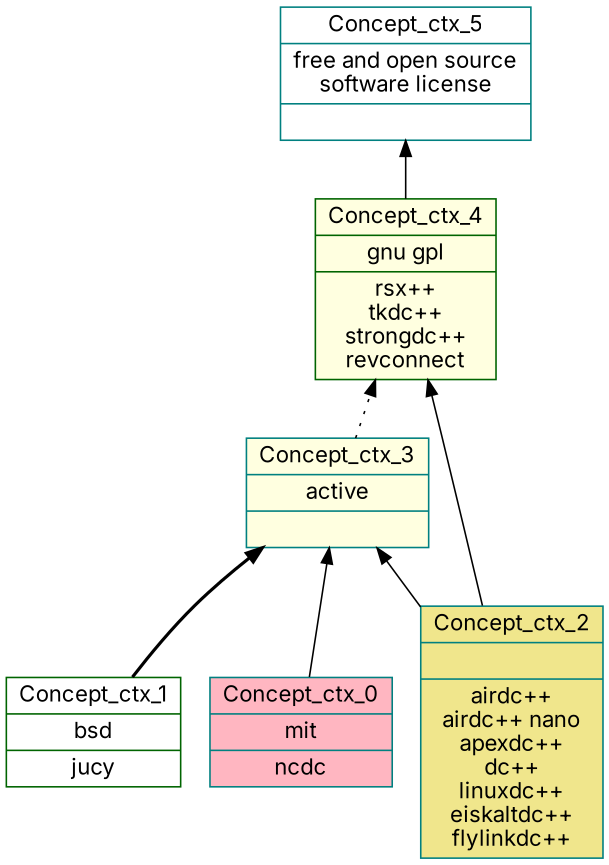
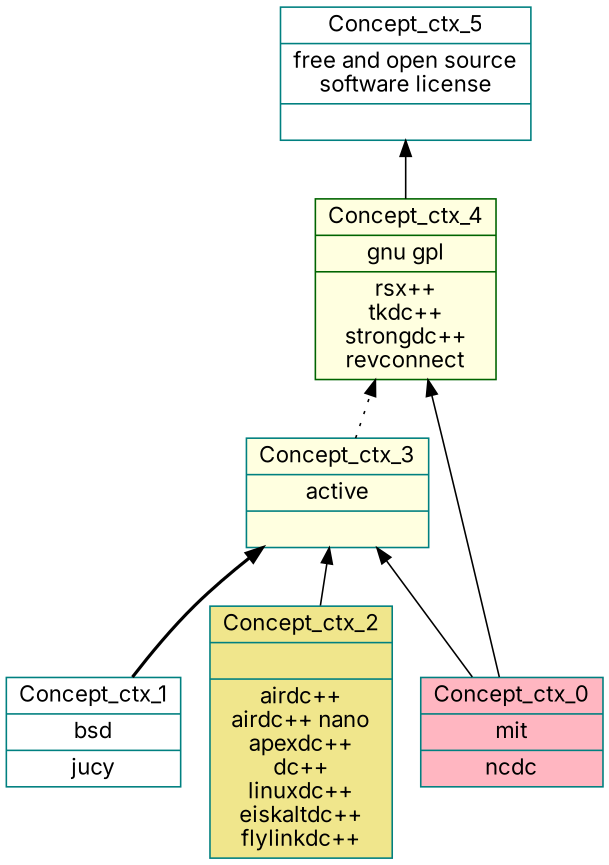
  digraph {
    fontname=Inter
    rankdir=BT
    node [color=teal fillcolor=white fontname=Inter shape=record style=filled]
    edge [fontname=Inter style=solid]
-   n1 [color=darkgreen label="{Concept_ctx_1|bsd\n|jucy\n}"]
+   n1 [label="{Concept_ctx_1|bsd\n|jucy\n}"]
    n2 [fillcolor=lightyellow label="{Concept_ctx_3|active\n|}"]
    n3 [fillcolor=khaki label="{Concept_ctx_2||airdc++\nairdc++ nano\napexdc++\ndc++\nlinuxdc++\neiskaltdc++\nflylinkdc++\n}"]
    n4 [color=darkgreen fillcolor=lightyellow label="{Concept_ctx_4|gnu gpl\n|rsx++\ntkdc++\nstrongdc++\nrevconnect\n}"]
    n5 [label="{Concept_ctx_5|free and open source\nsoftware license\n|}"]
    n6 [fillcolor=lightpink label="{Concept_ctx_0|mit\n|ncdc\n}"]
    subgraph sub_1 {
      label=ctx
      n1
      n2
      n3
      n4
      n5
      n6
    }
    n1 -> n2 [style=bold]
    n2 -> n4 [style=dotted]
    n3 -> n2
-   n3 -> n4
+   n6 -> n4
    n4 -> n5
    n6 -> n2
  }
